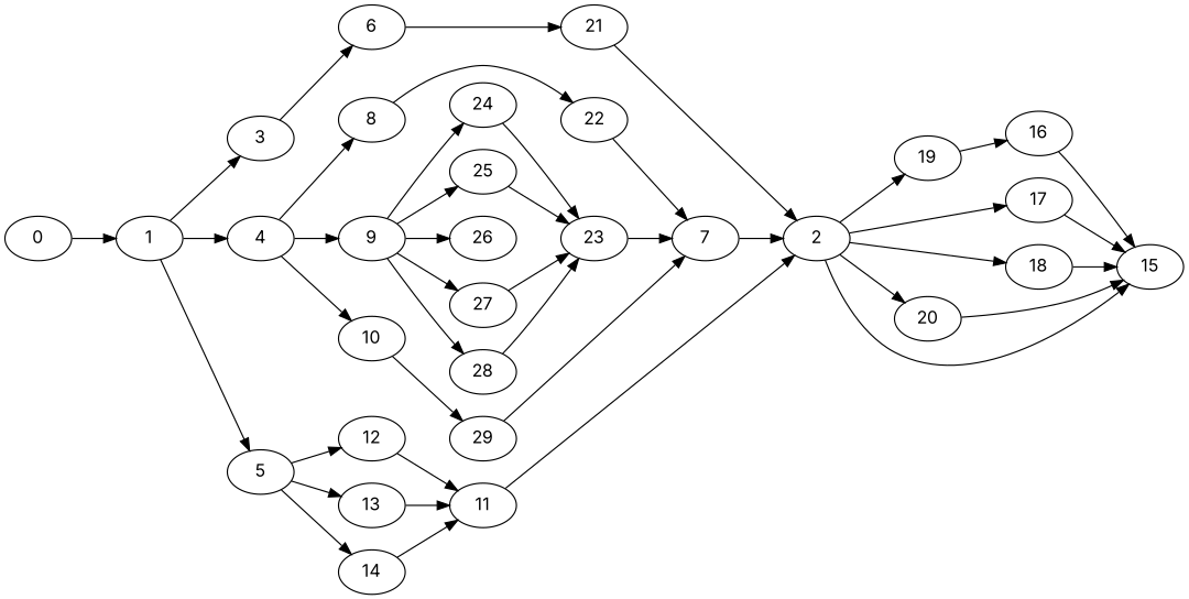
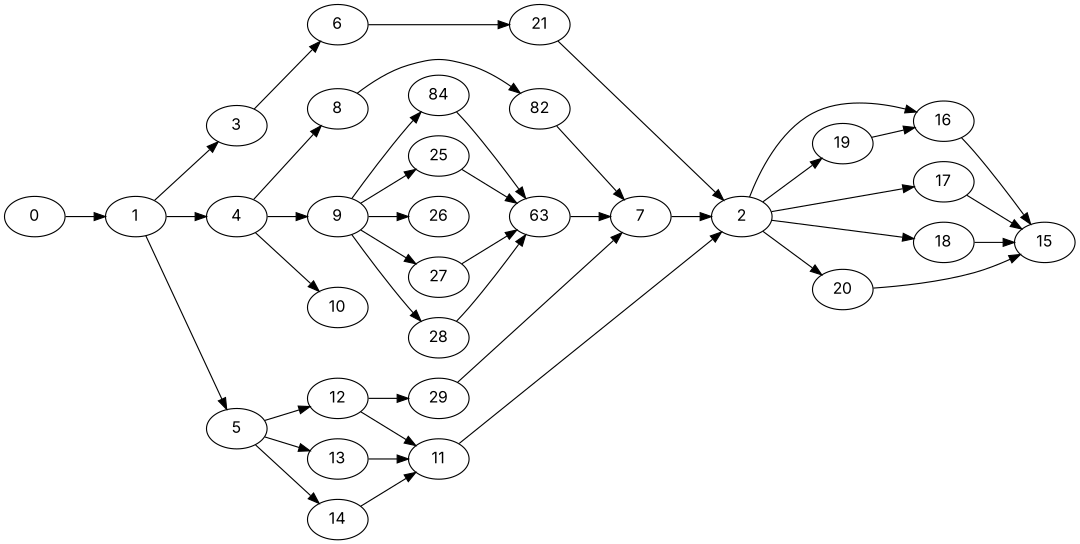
  digraph {
    fontname=Inter
    rankdir=LR
    node [Weight=9 fontname=Inter]
    edge [Weight=13 fontname=Inter]
    0 [Weight=2]
    1
    3
    4 [Weight=6]
    5
    6 [Weight=8]
    8 [Weight=4]
    9
    10 [Weight=4]
    12 [Weight=7]
    13 [Weight=8]
    14 [Weight=8]
    21 [Weight=8]
-   22 [Weight=8]
-   24 [Weight=3]
+   22 [Weight=8 label=82]
+   24 [Weight=3 label=84]
    25 [Weight=4]
    26 [Weight=4]
    27 [Weight=8]
    28
    29 [Weight=6]
    11 [Weight=7]
    16 [Weight=5]
    2
    17
    18 [Weight=5]
    19 [Weight=4]
    20 [Weight=6]
    15 [Weight=2]
    7
-   23 [Weight=8]
+   23 [Weight=8 label=63]
    0 -> 1 [Weight=4]
    1 -> 3 [Weight=11]
    1 -> 4 [Weight=11]
    1 -> 5
    3 -> 6 [Weight=7]
    4 -> 8 [Weight=3]
    4 -> 9 [Weight=6]
    4 -> 10 [Weight=6]
    5 -> 12 [Weight=14]
    5 -> 13
    5 -> 14 [Weight=6]
    6 -> 21 [Weight=10]
    8 -> 22 [Weight=14]
    9 -> 24 [Weight=3]
    9 -> 25 [Weight=14]
    9 -> 26 [Weight=6]
    9 -> 27 [Weight=9]
    9 -> 28 [Weight=10]
-   10 -> 29
+   12 -> 29
    12 -> 11 [Weight=9]
    13 -> 11 [Weight=14]
    14 -> 11
    21 -> 2 [Weight=4]
    22 -> 7
    24 -> 23
    25 -> 23 [Weight=7]
    27 -> 23
    28 -> 23 [Weight=9]
    29 -> 7 [Weight=10]
    11 -> 2 [Weight=3]
    16 -> 15 [Weight=11]
-   2 -> 15 [Weight=4]
+   2 -> 16 [Weight=4]
    2 -> 17 [Weight=10]
    2 -> 18 [Weight=14]
    2 -> 19 [Weight=6]
    2 -> 20 [Weight=10]
    17 -> 15 [Weight=6]
    18 -> 15 [Weight=4]
    19 -> 16
    20 -> 15 [Weight=9]
    7 -> 2 [Weight=6]
    23 -> 7 [Weight=14]
  }
